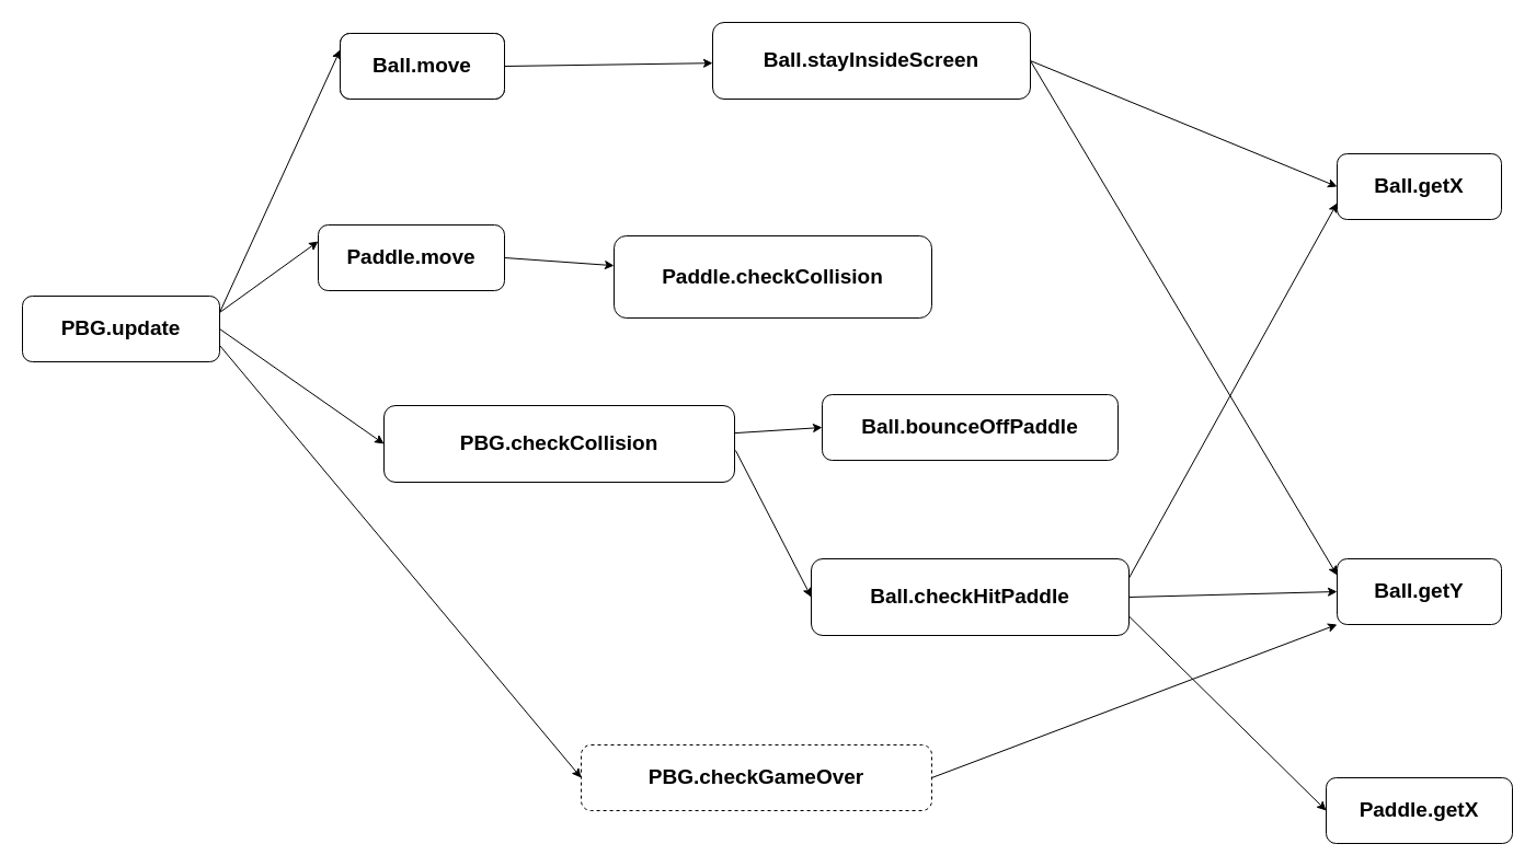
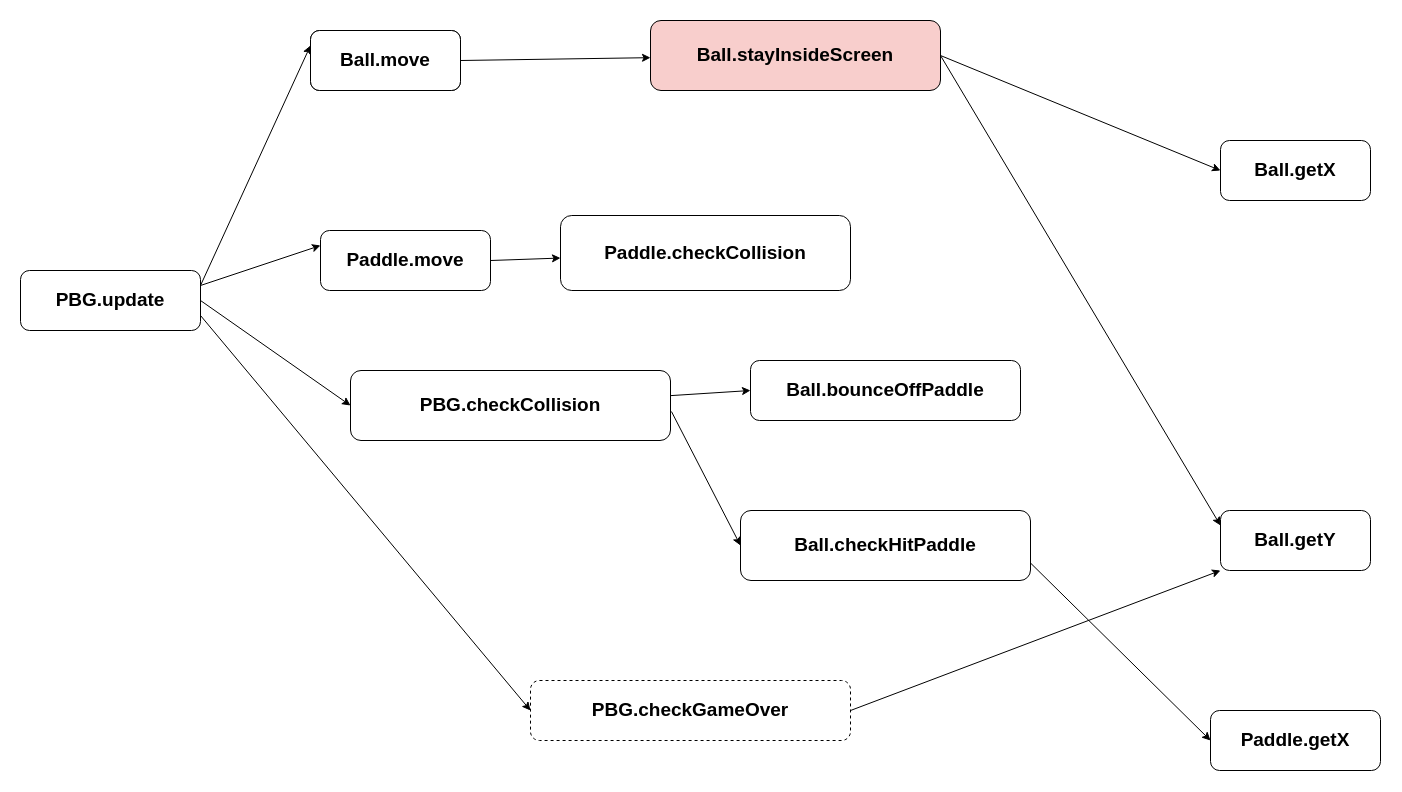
  <mxCell id="0" />
  <mxCell id="1" parent="0" />
  <mxCell id="2" style="edgeStyle=none;shape=connector;rounded=0;orthogonalLoop=1;jettySize=auto;html=1;exitX=1;exitY=0.25;exitDx=0;exitDy=0;entryX=0;entryY=0.25;entryDx=0;entryDy=0;labelBackgroundColor=default;strokeColor=default;fontFamily=Helvetica;fontSize=11;fontColor=default;endArrow=classic;" parent="1" source="6" target="9" edge="1"><mxGeometry relative="1" as="geometry" /></mxCell>
  <mxCell id="3" style="edgeStyle=none;shape=connector;rounded=0;orthogonalLoop=1;jettySize=auto;html=1;exitX=1;exitY=0.25;exitDx=0;exitDy=0;entryX=0;entryY=0.25;entryDx=0;entryDy=0;labelBackgroundColor=default;strokeColor=default;fontFamily=Helvetica;fontSize=11;fontColor=default;endArrow=classic;" parent="1" source="6" target="16" edge="1"><mxGeometry relative="1" as="geometry" /></mxCell>
  <mxCell id="4" style="edgeStyle=none;shape=connector;rounded=0;orthogonalLoop=1;jettySize=auto;html=1;exitX=1;exitY=0.5;exitDx=0;exitDy=0;entryX=0;entryY=0.5;entryDx=0;entryDy=0;labelBackgroundColor=default;strokeColor=default;fontFamily=Helvetica;fontSize=11;fontColor=default;endArrow=classic;" parent="1" source="6" target="20" edge="1"><mxGeometry relative="1" as="geometry" /></mxCell>
  <mxCell id="5" style="edgeStyle=none;shape=connector;rounded=0;orthogonalLoop=1;jettySize=auto;html=1;exitX=1;exitY=0.75;exitDx=0;exitDy=0;labelBackgroundColor=default;strokeColor=default;fontFamily=Helvetica;fontSize=11;fontColor=default;endArrow=classic;entryX=0;entryY=0.5;entryDx=0;entryDy=0;" parent="1" source="6" target="28" edge="1"><mxGeometry relative="1" as="geometry"><mxPoint x="340" y="830" as="targetPoint" /></mxGeometry></mxCell>
  <mxCell id="6" value="&lt;font size=&quot;1&quot; style=&quot;&quot;&gt;&lt;b style=&quot;font-size: 19px;&quot;&gt;PBG.update&lt;/b&gt;&lt;/font&gt;" style="rounded=1;whiteSpace=wrap;html=1;" parent="1" vertex="1"><mxGeometry x="20" y="270" width="180" height="60" as="geometry" /></mxCell>
  <mxCell id="7" value="&lt;span style=&quot;font-size: 17px;&quot;&gt;&lt;b&gt;Ball.move&lt;/b&gt;&lt;/span&gt;" style="rounded=1;whiteSpace=wrap;html=1;" parent="1" vertex="1"><mxGeometry x="310" y="30" width="150" height="60" as="geometry" /></mxCell>
  <mxCell id="8" style="edgeStyle=none;shape=connector;rounded=0;orthogonalLoop=1;jettySize=auto;html=1;exitX=1;exitY=0.5;exitDx=0;exitDy=0;labelBackgroundColor=default;strokeColor=default;fontFamily=Helvetica;fontSize=11;fontColor=default;endArrow=classic;" parent="1" source="9" target="12" edge="1"><mxGeometry relative="1" as="geometry" /></mxCell>
  <mxCell id="9" value="&lt;b style=&quot;&quot;&gt;&lt;font style=&quot;font-size: 19px;&quot;&gt;Ball.move&lt;/font&gt;&lt;/b&gt;" style="rounded=1;whiteSpace=wrap;html=1;" parent="1" vertex="1"><mxGeometry x="310" y="30" width="150" height="60" as="geometry" /></mxCell>
  <mxCell id="10" style="edgeStyle=none;shape=connector;rounded=0;orthogonalLoop=1;jettySize=auto;html=1;exitX=1;exitY=0.5;exitDx=0;exitDy=0;entryX=0;entryY=0.5;entryDx=0;entryDy=0;labelBackgroundColor=default;strokeColor=default;fontFamily=Helvetica;fontSize=11;fontColor=default;endArrow=classic;" parent="1" source="12" target="13" edge="1"><mxGeometry relative="1" as="geometry" /></mxCell>
  <mxCell id="11" style="edgeStyle=none;shape=connector;rounded=0;orthogonalLoop=1;jettySize=auto;html=1;exitX=1;exitY=0.5;exitDx=0;exitDy=0;entryX=0;entryY=0.25;entryDx=0;entryDy=0;labelBackgroundColor=default;strokeColor=default;fontFamily=Helvetica;fontSize=11;fontColor=default;endArrow=classic;" parent="1" source="12" target="14" edge="1"><mxGeometry relative="1" as="geometry" /></mxCell>
- <mxCell id="12" value="&lt;b style=&quot;&quot;&gt;&lt;font style=&quot;font-size: 19px;&quot;&gt;Ball.stayInsideScreen&lt;/font&gt;&lt;font style=&quot;font-size: 15px;&quot;&gt;&lt;br&gt;&lt;/font&gt;&lt;/b&gt;" style="rounded=1;whiteSpace=wrap;html=1;" parent="1" vertex="1"><mxGeometry x="650" y="20" width="290" height="70" as="geometry" /></mxCell>
+ <mxCell id="12" value="&lt;b style=&quot;&quot;&gt;&lt;font style=&quot;font-size: 19px;&quot;&gt;Ball.stayInsideScreen&lt;/font&gt;&lt;font style=&quot;font-size: 15px;&quot;&gt;&lt;br&gt;&lt;/font&gt;&lt;/b&gt;" style="rounded=1;whiteSpace=wrap;html=1;fillColor=#f8cecc;" parent="1" vertex="1"><mxGeometry x="650" y="20" width="290" height="70" as="geometry" /></mxCell>
  <mxCell id="13" value="&lt;b style=&quot;&quot;&gt;&lt;font style=&quot;font-size: 19px;&quot;&gt;Ball.getX&lt;/font&gt;&lt;/b&gt;" style="rounded=1;whiteSpace=wrap;html=1;" parent="1" vertex="1"><mxGeometry x="1220" y="140" width="150" height="60" as="geometry" /></mxCell>
  <mxCell id="14" value="&lt;b style=&quot;&quot;&gt;&lt;font style=&quot;font-size: 19px;&quot;&gt;Ball.getY&lt;/font&gt;&lt;/b&gt;" style="rounded=1;whiteSpace=wrap;html=1;" parent="1" vertex="1"><mxGeometry x="1220" y="510" width="150" height="60" as="geometry" /></mxCell>
  <mxCell id="15" style="edgeStyle=none;shape=connector;rounded=0;orthogonalLoop=1;jettySize=auto;html=1;exitX=1;exitY=0.5;exitDx=0;exitDy=0;labelBackgroundColor=default;strokeColor=default;fontFamily=Helvetica;fontSize=11;fontColor=default;endArrow=classic;" parent="1" source="16" target="17" edge="1"><mxGeometry relative="1" as="geometry" /></mxCell>
- <mxCell id="16" value="&lt;b style=&quot;&quot;&gt;&lt;font style=&quot;font-size: 19px;&quot;&gt;Paddle.move&lt;/font&gt;&lt;/b&gt;" style="rounded=1;whiteSpace=wrap;html=1;" parent="1" vertex="1"><mxGeometry x="290" y="205" width="170" height="60" as="geometry" /></mxCell>
+ <mxCell id="16" value="&lt;b style=&quot;&quot;&gt;&lt;font style=&quot;font-size: 19px;&quot;&gt;Paddle.move&lt;/font&gt;&lt;/b&gt;" style="rounded=1;whiteSpace=wrap;html=1;" parent="1" vertex="1"><mxGeometry x="320" y="230" width="170" height="60" as="geometry" /></mxCell>
  <mxCell id="17" value="&lt;b style=&quot;&quot;&gt;&lt;font style=&quot;font-size: 19px;&quot;&gt;Paddle.checkCollision&lt;/font&gt;&lt;font style=&quot;font-size: 15px;&quot;&gt;&lt;br&gt;&lt;/font&gt;&lt;/b&gt;" style="rounded=1;whiteSpace=wrap;html=1;" parent="1" vertex="1"><mxGeometry x="560" y="215" width="290" height="75" as="geometry" /></mxCell>
  <mxCell id="18" style="edgeStyle=none;shape=connector;rounded=0;orthogonalLoop=1;jettySize=auto;html=1;exitX=1.003;exitY=0.586;exitDx=0;exitDy=0;entryX=0;entryY=0.5;entryDx=0;entryDy=0;labelBackgroundColor=default;strokeColor=default;fontFamily=Helvetica;fontSize=11;fontColor=default;endArrow=classic;exitPerimeter=0;" parent="1" source="20" target="24" edge="1"><mxGeometry relative="1" as="geometry" /></mxCell>
  <mxCell id="19" style="edgeStyle=none;shape=connector;rounded=0;orthogonalLoop=1;jettySize=auto;html=1;exitX=1;exitY=0.359;exitDx=0;exitDy=0;entryX=0;entryY=0.5;entryDx=0;entryDy=0;labelBackgroundColor=default;strokeColor=default;fontFamily=Helvetica;fontSize=11;fontColor=default;endArrow=classic;exitPerimeter=0;" parent="1" source="20" target="26" edge="1"><mxGeometry relative="1" as="geometry" /></mxCell>
  <mxCell id="20" value="&lt;font style=&quot;font-size: 15px;&quot;&gt;&lt;b style=&quot;&quot;&gt;&lt;font style=&quot;font-size: 19px;&quot;&gt;PBG.checkCollision&lt;/font&gt;&lt;br&gt;&lt;/b&gt;&lt;/font&gt;" style="rounded=1;whiteSpace=wrap;html=1;" parent="1" vertex="1"><mxGeometry x="350" y="370" width="320" height="70" as="geometry" /></mxCell>
- <mxCell id="21" style="orthogonalLoop=1;jettySize=auto;html=1;exitX=1;exitY=0.25;exitDx=0;exitDy=0;entryX=0;entryY=0.75;entryDx=0;entryDy=0;strokeColor=default;rounded=0;" parent="1" source="24" target="13" edge="1"><mxGeometry relative="1" as="geometry" /></mxCell>
- <mxCell id="22" style="rounded=0;orthogonalLoop=1;jettySize=auto;html=1;exitX=1;exitY=0.5;exitDx=0;exitDy=0;entryX=0;entryY=0.5;entryDx=0;entryDy=0;" parent="1" source="24" target="14" edge="1"><mxGeometry relative="1" as="geometry"><mxPoint x="1310" y="270" as="targetPoint" /></mxGeometry></mxCell>
  <mxCell id="23" style="edgeStyle=none;shape=connector;rounded=0;orthogonalLoop=1;jettySize=auto;html=1;exitX=1;exitY=0.75;exitDx=0;exitDy=0;entryX=0;entryY=0.5;entryDx=0;entryDy=0;labelBackgroundColor=default;strokeColor=default;fontFamily=Helvetica;fontSize=11;fontColor=default;endArrow=classic;" parent="1" source="24" target="25" edge="1"><mxGeometry relative="1" as="geometry"><mxPoint x="1170" y="620" as="targetPoint" /></mxGeometry></mxCell>
  <mxCell id="24" value="&lt;b style=&quot;&quot;&gt;&lt;font style=&quot;font-size: 19px;&quot;&gt;Ball.checkHitPaddle&lt;/font&gt;&lt;font style=&quot;font-size: 15px;&quot;&gt;&lt;br&gt;&lt;/font&gt;&lt;/b&gt;" style="rounded=1;whiteSpace=wrap;html=1;" parent="1" vertex="1"><mxGeometry x="740" y="510" width="290" height="70" as="geometry" /></mxCell>
  <mxCell id="25" value="&lt;b style=&quot;&quot;&gt;&lt;font style=&quot;font-size: 19px;&quot;&gt;Paddle.getX&lt;/font&gt;&lt;/b&gt;" style="rounded=1;whiteSpace=wrap;html=1;" parent="1" vertex="1"><mxGeometry x="1210" y="710" width="170" height="60" as="geometry" /></mxCell>
  <mxCell id="26" value="&lt;b style=&quot;&quot;&gt;&lt;font style=&quot;font-size: 19px;&quot;&gt;Ball.bounceOffPaddle&lt;/font&gt;&lt;/b&gt;" style="rounded=1;whiteSpace=wrap;html=1;" parent="1" vertex="1"><mxGeometry x="750" y="360" width="270" height="60" as="geometry" /></mxCell>
  <mxCell id="27" style="edgeStyle=none;shape=connector;rounded=0;orthogonalLoop=1;jettySize=auto;html=1;exitX=1;exitY=0.5;exitDx=0;exitDy=0;entryX=0;entryY=1;entryDx=0;entryDy=0;labelBackgroundColor=default;strokeColor=default;fontFamily=Helvetica;fontSize=11;fontColor=default;endArrow=classic;" parent="1" source="28" target="14" edge="1"><mxGeometry relative="1" as="geometry" /></mxCell>
  <mxCell id="28" value="&lt;font style=&quot;font-size: 15px;&quot;&gt;&lt;b style=&quot;&quot;&gt;&lt;font style=&quot;font-size: 19px;&quot;&gt;PBG.checkGameOver&lt;/font&gt;&lt;br&gt;&lt;/b&gt;&lt;/font&gt;" style="rounded=1;whiteSpace=wrap;html=1;dashed=1;" parent="1" vertex="1"><mxGeometry x="530" y="680" width="320" height="60" as="geometry" /></mxCell>
